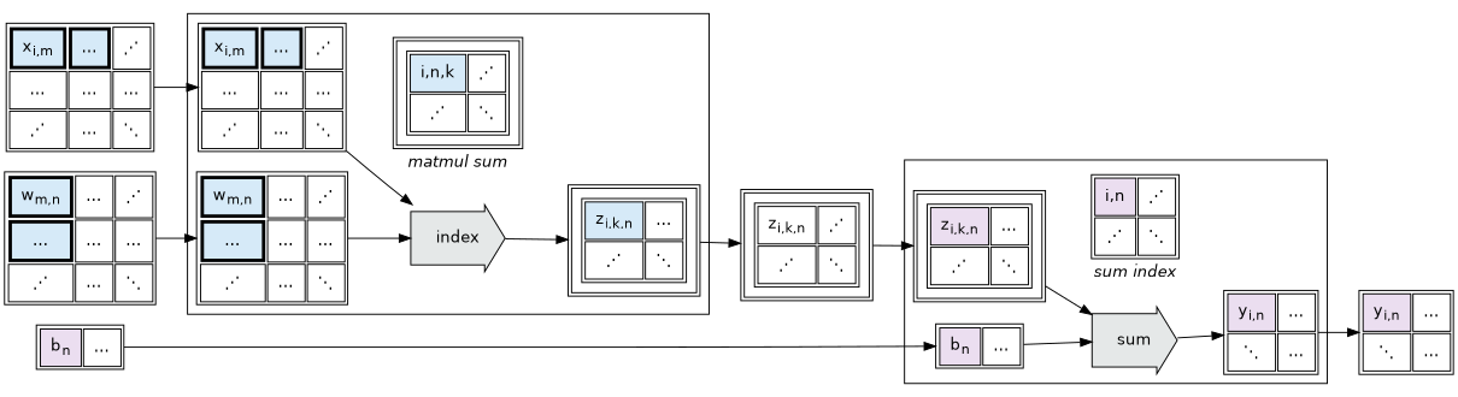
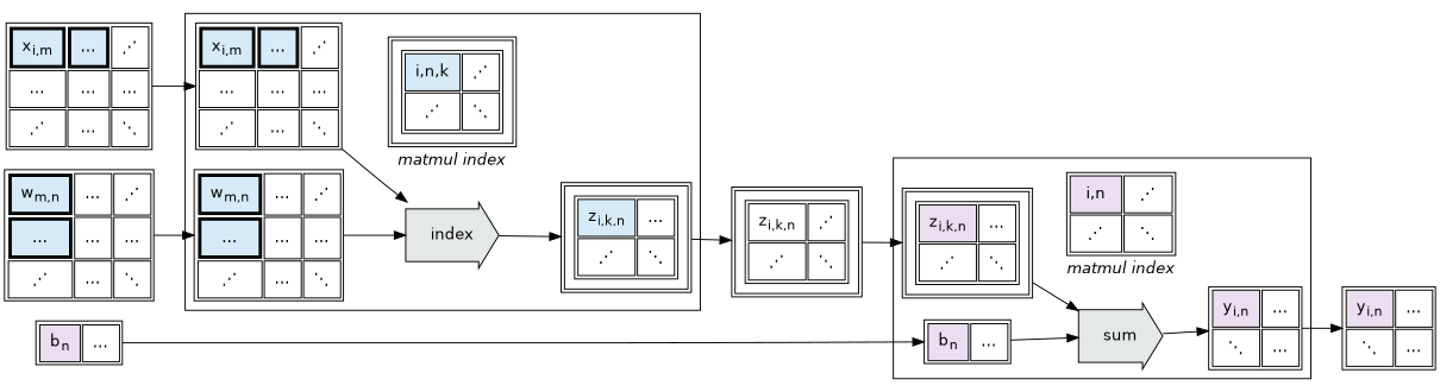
  digraph {
    fontname="DejaVu Sans"
    rankdir=LR
    node [fontname="DejaVu Sans" shape=plain]
    edge [fontname="DejaVu Sans"]
    n1 [label=<       <table cellpadding="8">           <tr>               <td border="3" bgcolor="#D6EAF8">x<sub>i,m</sub></td>               <td border="3" bgcolor="#D6EAF8">…</td>               <td>⋰</td>               </tr>           <tr>               <td>…</td>               <td>…</td>               <td>…</td>               </tr>           <tr>           	<td>⋰</td>               <td>…</td>           	<td>⋱</td>               </tr>           </table>       >]
    n2 [label=<       <table cellpadding="8">           <tr>               <td border="3" bgcolor="#D6EAF8">w<sub>m,n</sub></td>               <td>…</td>               <td>⋰</td>               </tr>           <tr>               <td border="3" bgcolor="#D6EAF8">…</td>               <td>…</td>               <td>…</td>               </tr>           <tr>           	<td>⋰</td>               <td>…</td>           	<td>⋱</td>               </tr>           </table>       >]
    n3 [label=<     <table cellpadding="8">       <tr>         <td bgcolor="#EBDEF0">b<sub>n</sub></td>         <td>…</td>         </tr>       </table>     >]
-   n4 [label=<           <table border="0">       <tr><td>         <table cellpadding="8">           <tr><td>                  <table cellpadding="8">           <tr>             <td bgcolor="#D6EAF8">i,n,k</td>             <td>⋰</td>             </tr>           <tr>             <td>⋰</td>             <td>⋱</td>             </tr>           </table>             </td></tr>           </table>             </td></tr>       <tr><td><i>matmul sum</i></td></tr>             </table>       >]
+   n4 [label=<           <table border="0">       <tr><td>         <table cellpadding="8">           <tr><td>                  <table cellpadding="8">           <tr>             <td bgcolor="#D6EAF8">i,n,k</td>             <td>⋰</td>             </tr>           <tr>             <td>⋰</td>             <td>⋱</td>             </tr>           </table>             </td></tr>           </table>             </td></tr>       <tr><td><i>matmul index</i></td></tr>             </table>       >]
    n5 [fillcolor="#E5E8E8" label=index margin=0.3 shape=rarrow style=filled]
    n6 [label=<         <table cellpadding="8">             <tr>                 <td border="3" bgcolor="#D6EAF8">x<sub>i,m</sub></td>                 <td border="3" bgcolor="#D6EAF8">…</td>                 <td>⋰</td>                 </tr>             <tr>                 <td>…</td>                 <td>…</td>                 <td>…</td>                 </tr>             <tr>             	<td>⋰</td>                 <td>…</td>             	<td>⋱</td>                 </tr>             </table>         >]
    n7 [label=<         <table cellpadding="8">             <tr>                 <td border="3" bgcolor="#D6EAF8">w<sub>m,n</sub></td>                 <td>…</td>                 <td>⋰</td>                 </tr>             <tr>                 <td border="3" bgcolor="#D6EAF8">…</td>                 <td>…</td>                 <td>…</td>                 </tr>             <tr>             	<td>⋰</td>                 <td>…</td>             	<td>⋱</td>                 </tr>             </table>         >]
    n8 [label=<       <table cellpadding="8">         <tr><td>        <table cellpadding="8">         <tr>           <td bgcolor="#D6EAF8">z<sub>i,k,n</sub></td>           <td>…</td>           </tr>         <tr>           <td>⋰</td>           <td>⋱</td>           </tr>         </table>  	  </td></tr>         </table>       >]
-   n9 [label=<           <table border="0">       <tr><td>         <table cellpadding="8">           <tr>             <td bgcolor="#EBDEF0">i,n</td>             <td>⋰</td>             </tr>           <tr>             <td>⋰</td>             <td>⋱</td>             </tr>           </table>             </td></tr>       <tr><td><i>sum index</i></td></tr>             </table>       >]
+   n9 [label=<           <table border="0">       <tr><td>         <table cellpadding="8">           <tr>             <td bgcolor="#EBDEF0">i,n</td>             <td>⋰</td>             </tr>           <tr>             <td>⋰</td>             <td>⋱</td>             </tr>           </table>             </td></tr>       <tr><td><i>matmul index</i></td></tr>             </table>       >]
    n10 [fillcolor="#E5E8E8" label=sum margin=0.3 shape=rarrow style=filled]
    n11 [label=<       <table cellpadding="8">         <tr><td>        <table cellpadding="8">         <tr>           <td bgcolor="#EBDEF0">z<sub>i,k,n</sub></td>           <td>…</td>           </tr>         <tr>           <td>⋰</td>           <td>⋱</td>           </tr>         </table>  	  </td></tr>         </table>       >]
    n12 [label=<       <table cellpadding="8">         <tr>           <td bgcolor="#EBDEF0">y<sub>i,n</sub></td>           <td>…</td>           </tr>         <tr>           <td>⋱</td>           <td>…</td>           </tr>         </table>       >]
    n13 [label=<       <table cellpadding="8">         <tr>           <td bgcolor="#EBDEF0">b<sub>n</sub></td>           <td>…</td>           </tr>         </table>       >]
    n14 [label=<       <table cellpadding="8">         <tr><td>              <table cellpadding="8">         <tr>           <td>z<sub>i,k,n</sub></td>           <td>⋰</td>           </tr>         <tr>           <td>⋰</td>           <td>⋱</td>           </tr>         </table>  	  </td></tr>         </table>     >]
    n15 [label=<     <table cellpadding="8">       <tr>         <td bgcolor="#EBDEF0">y<sub>i,n</sub></td>         <td>…</td>         </tr>       <tr>         <td>⋱</td>         <td>…</td>         </tr>       </table>     >]
    subgraph sub_1 {
      rank=same
      n1
      n2
      n3
    }
    subgraph cluster_2 {
      n6
      n7
      n8
      subgraph sub_3 {
        rank=same
        n4
        n5
      }
    }
    subgraph cluster_4 {
      n11
      n12
      n13
      subgraph sub_5 {
        rank=same
        n9
        n10
      }
    }
    n1 -> n6
    n2 -> n7
    n3 -> n13
    n5 -> n8
    n6 -> n5
    n7 -> n5
    n8 -> n14
    n10 -> n12
    n11 -> n10
    n12 -> n15
    n13 -> n10
    n14 -> n11
  }
